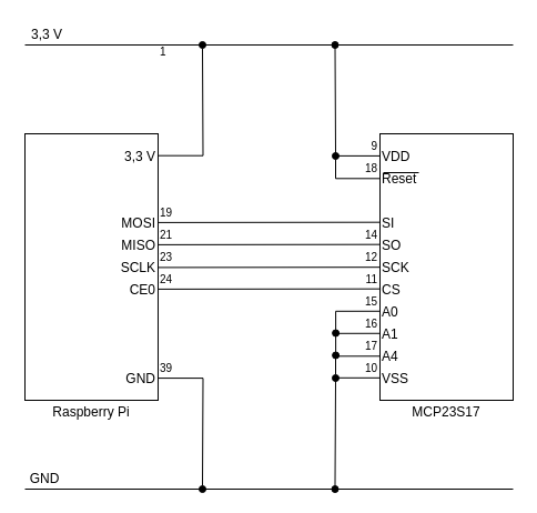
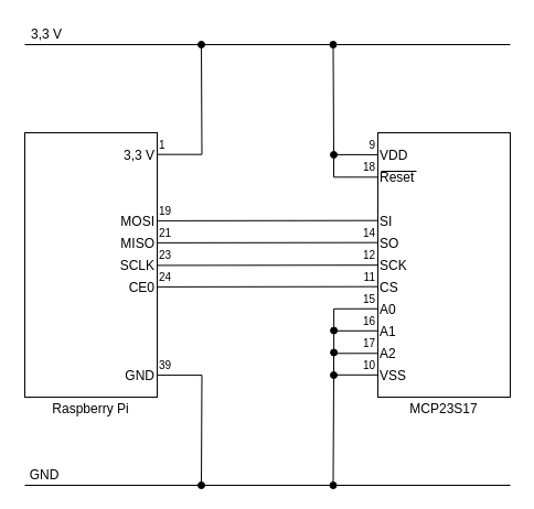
  <mxCell id="0" />
  <mxCell id="1" parent="0" />
  <mxCell id="2" value="" style="rounded=0;whiteSpace=wrap;html=1;" parent="1" vertex="1"><mxGeometry x="22" y="120" width="120" height="240" as="geometry" /></mxCell>
  <mxCell id="3" value="" style="rounded=0;whiteSpace=wrap;html=1;" parent="1" vertex="1"><mxGeometry x="342" y="120" width="120" height="240" as="geometry" /></mxCell>
  <mxCell id="4" value="" style="endArrow=none;html=1;" parent="1" edge="1"><mxGeometry width="50" height="50" relative="1" as="geometry"><mxPoint x="22" y="440" as="sourcePoint" /><mxPoint x="462" y="440" as="targetPoint" /></mxGeometry></mxCell>
  <mxCell id="5" value="" style="endArrow=oval;html=1;exitX=1;exitY=0.917;exitDx=0;exitDy=0;exitPerimeter=0;edgeStyle=orthogonalEdgeStyle;rounded=0;endFill=1;" parent="1" source="2" edge="1"><mxGeometry width="50" height="50" relative="1" as="geometry"><mxPoint x="192" y="380" as="sourcePoint" /><mxPoint x="182" y="440" as="targetPoint" /></mxGeometry></mxCell>
  <mxCell id="6" value="" style="endArrow=none;html=1;" parent="1" edge="1"><mxGeometry width="50" height="50" relative="1" as="geometry"><mxPoint x="22" y="40" as="sourcePoint" /><mxPoint x="462" y="40" as="targetPoint" /></mxGeometry></mxCell>
  <mxCell id="7" value="" style="endArrow=oval;html=1;edgeStyle=orthogonalEdgeStyle;rounded=0;endFill=1;exitX=1.001;exitY=0.082;exitDx=0;exitDy=0;exitPerimeter=0;" parent="1" source="2" edge="1"><mxGeometry width="50" height="50" relative="1" as="geometry"><mxPoint x="152" y="142" as="sourcePoint" /><mxPoint x="182" y="40" as="targetPoint" /></mxGeometry></mxCell>
  <mxCell id="8" value="" style="endArrow=oval;html=1;edgeStyle=orthogonalEdgeStyle;rounded=0;endFill=1;exitX=-0.003;exitY=0.083;exitDx=0;exitDy=0;exitPerimeter=0;" parent="1" source="3" edge="1"><mxGeometry width="50" height="50" relative="1" as="geometry"><mxPoint x="261.81" y="139.966" as="sourcePoint" /><mxPoint x="301.5" y="40" as="targetPoint" /></mxGeometry></mxCell>
  <mxCell id="9" value="" style="endArrow=oval;html=1;exitX=0.002;exitY=0.916;exitDx=0;exitDy=0;exitPerimeter=0;edgeStyle=orthogonalEdgeStyle;rounded=0;endFill=1;" parent="1" source="3" edge="1"><mxGeometry width="50" height="50" relative="1" as="geometry"><mxPoint x="261.81" y="339.966" as="sourcePoint" /><mxPoint x="301.5" y="440" as="targetPoint" /></mxGeometry></mxCell>
  <mxCell id="10" value="" style="endArrow=none;html=1;exitX=1;exitY=0.333;exitDx=0;exitDy=0;exitPerimeter=0;entryX=0.004;entryY=0.332;entryDx=0;entryDy=0;entryPerimeter=0;" parent="1" source="2" target="3" edge="1"><mxGeometry width="50" height="50" relative="1" as="geometry"><mxPoint x="143" y="198" as="sourcePoint" /><mxPoint x="242" y="164.286" as="targetPoint" /></mxGeometry></mxCell>
  <mxCell id="11" value="" style="endArrow=none;html=1;exitX=1;exitY=0.333;exitDx=0;exitDy=0;exitPerimeter=0;entryX=0.004;entryY=0.332;entryDx=0;entryDy=0;entryPerimeter=0;" parent="1" edge="1"><mxGeometry width="50" height="50" relative="1" as="geometry"><mxPoint x="142" y="240.42" as="sourcePoint" /><mxPoint x="342.48" y="240.18" as="targetPoint" /></mxGeometry></mxCell>
  <mxCell id="12" value="" style="endArrow=none;html=1;entryX=-0.003;entryY=0.168;entryDx=0;entryDy=0;entryPerimeter=0;edgeStyle=orthogonalEdgeStyle;rounded=0;endFill=0;startArrow=oval;startFill=1;" parent="1" target="3" edge="1"><mxGeometry width="50" height="50" relative="1" as="geometry"><mxPoint x="302" y="140" as="sourcePoint" /><mxPoint x="282" y="139.444" as="targetPoint" /><Array as="points"><mxPoint x="302" y="160" /></Array></mxGeometry></mxCell>
  <mxCell id="13" value="" style="endArrow=none;html=1;entryX=-0.003;entryY=0.168;entryDx=0;entryDy=0;entryPerimeter=0;edgeStyle=orthogonalEdgeStyle;rounded=0;endFill=0;startArrow=oval;startFill=1;" parent="1" edge="1"><mxGeometry width="50" height="50" relative="1" as="geometry"><mxPoint x="302" y="340" as="sourcePoint" /><mxPoint x="341.556" y="320.278" as="targetPoint" /><Array as="points"><mxPoint x="302" y="320" /></Array></mxGeometry></mxCell>
  <mxCell id="14" value="" style="endArrow=none;html=1;entryX=-0.003;entryY=0.168;entryDx=0;entryDy=0;entryPerimeter=0;edgeStyle=orthogonalEdgeStyle;rounded=0;endFill=0;startArrow=oval;startFill=1;" parent="1" edge="1"><mxGeometry width="50" height="50" relative="1" as="geometry"><mxPoint x="302.111" y="319.5" as="sourcePoint" /><mxPoint x="341.556" y="299.778" as="targetPoint" /><Array as="points"><mxPoint x="302" y="299.5" /></Array></mxGeometry></mxCell>
  <mxCell id="15" value="" style="endArrow=none;html=1;entryX=-0.003;entryY=0.168;entryDx=0;entryDy=0;entryPerimeter=0;edgeStyle=orthogonalEdgeStyle;rounded=0;endFill=0;startArrow=oval;startFill=1;" parent="1" edge="1"><mxGeometry width="50" height="50" relative="1" as="geometry"><mxPoint x="302.111" y="299.5" as="sourcePoint" /><mxPoint x="341.556" y="279.778" as="targetPoint" /><Array as="points"><mxPoint x="302" y="279.5" /></Array></mxGeometry></mxCell>
  <mxCell id="16" value="&lt;p style=&quot;line-height: 100%&quot;&gt;GND&lt;/p&gt;" style="text;html=1;strokeColor=none;fillColor=none;align=right;verticalAlign=middle;whiteSpace=wrap;rounded=0;" parent="1" vertex="1"><mxGeometry x="102" y="330" width="40" height="20" as="geometry" /></mxCell>
  <mxCell id="17" value="&lt;font style=&quot;font-size: 10px ; line-height: 100%&quot;&gt;39&lt;/font&gt;" style="text;html=1;strokeColor=none;fillColor=none;align=left;verticalAlign=bottom;whiteSpace=wrap;rounded=0;spacing=2;" parent="1" vertex="1"><mxGeometry x="142" y="320" width="40" height="20" as="geometry" /></mxCell>
  <mxCell id="18" value="&lt;p style=&quot;line-height: 100%&quot;&gt;SCLK&lt;/p&gt;" style="text;html=1;strokeColor=none;fillColor=none;align=right;verticalAlign=middle;whiteSpace=wrap;rounded=0;" parent="1" vertex="1"><mxGeometry x="102" y="230" width="40" height="20" as="geometry" /></mxCell>
  <mxCell id="19" value="&lt;p style=&quot;line-height: 100%&quot;&gt;MOSI&lt;/p&gt;" style="text;html=1;strokeColor=none;fillColor=none;align=right;verticalAlign=middle;whiteSpace=wrap;rounded=0;" parent="1" vertex="1"><mxGeometry x="102" y="190" width="40" height="20" as="geometry" /></mxCell>
  <mxCell id="20" value="&lt;p style=&quot;line-height: 100%&quot;&gt;3,3 V&lt;/p&gt;" style="text;html=1;strokeColor=none;fillColor=none;align=right;verticalAlign=middle;whiteSpace=wrap;rounded=0;" parent="1" vertex="1"><mxGeometry x="102" y="130" width="40" height="20" as="geometry" /></mxCell>
  <mxCell id="21" value="&lt;font style=&quot;font-size: 10px ; line-height: 100%&quot;&gt;23&lt;/font&gt;" style="text;html=1;strokeColor=none;fillColor=none;align=left;verticalAlign=bottom;whiteSpace=wrap;rounded=0;spacing=2;" parent="1" vertex="1"><mxGeometry x="142" y="220" width="40" height="20" as="geometry" /></mxCell>
  <mxCell id="22" value="&lt;font style=&quot;font-size: 10px ; line-height: 100%&quot;&gt;19&lt;/font&gt;" style="text;html=1;strokeColor=none;fillColor=none;align=left;verticalAlign=bottom;whiteSpace=wrap;rounded=0;spacing=2;" parent="1" vertex="1"><mxGeometry x="142" y="180" width="40" height="20" as="geometry" /></mxCell>
- <mxCell id="23" value="&lt;font style=&quot;font-size: 10px ; line-height: 100%&quot;&gt;1&lt;/font&gt;" style="text;html=1;strokeColor=none;fillColor=none;align=left;verticalAlign=bottom;whiteSpace=wrap;rounded=0;spacing=2;" parent="1" vertex="1"><mxGeometry x="142" y="35" width="40" height="20" as="geometry" /></mxCell>
+ <mxCell id="23" value="&lt;font style=&quot;font-size: 10px ; line-height: 100%&quot;&gt;1&lt;/font&gt;" style="text;html=1;strokeColor=none;fillColor=none;align=left;verticalAlign=bottom;whiteSpace=wrap;rounded=0;spacing=2;" parent="1" vertex="1"><mxGeometry x="142" y="120" width="40" height="20" as="geometry" /></mxCell>
  <mxCell id="24" value="&lt;p style=&quot;line-height: 100%&quot;&gt;VSS&lt;/p&gt;" style="text;html=1;strokeColor=none;fillColor=none;align=left;verticalAlign=middle;whiteSpace=wrap;rounded=0;" parent="1" vertex="1"><mxGeometry x="342.111" y="330" width="40" height="20" as="geometry" /></mxCell>
  <mxCell id="25" value="&lt;font style=&quot;font-size: 10px ; line-height: 100%&quot;&gt;10&lt;/font&gt;" style="text;html=1;strokeColor=none;fillColor=none;align=right;verticalAlign=bottom;whiteSpace=wrap;rounded=0;spacing=2;" parent="1" vertex="1"><mxGeometry x="302" y="320" width="40" height="20" as="geometry" /></mxCell>
- <mxCell id="26" value="&lt;p style=&quot;line-height: 100%&quot;&gt;A4&lt;/p&gt;" style="text;html=1;strokeColor=none;fillColor=none;align=left;verticalAlign=middle;whiteSpace=wrap;rounded=0;" parent="1" vertex="1"><mxGeometry x="342.111" y="310" width="40" height="20" as="geometry" /></mxCell>
+ <mxCell id="26" value="&lt;p style=&quot;line-height: 100%&quot;&gt;A2&lt;/p&gt;" style="text;html=1;strokeColor=none;fillColor=none;align=left;verticalAlign=middle;whiteSpace=wrap;rounded=0;" parent="1" vertex="1"><mxGeometry x="342.111" y="310" width="40" height="20" as="geometry" /></mxCell>
  <mxCell id="27" value="&lt;p style=&quot;line-height: 100%&quot;&gt;A1&lt;/p&gt;" style="text;html=1;strokeColor=none;fillColor=none;align=left;verticalAlign=middle;whiteSpace=wrap;rounded=0;" parent="1" vertex="1"><mxGeometry x="342.111" y="290" width="40" height="20" as="geometry" /></mxCell>
  <mxCell id="28" value="&lt;p style=&quot;line-height: 100%&quot;&gt;A0&lt;/p&gt;" style="text;html=1;strokeColor=none;fillColor=none;align=left;verticalAlign=middle;whiteSpace=wrap;rounded=0;" parent="1" vertex="1"><mxGeometry x="342.111" y="270" width="40" height="20" as="geometry" /></mxCell>
  <mxCell id="29" value="&lt;p style=&quot;line-height: 100%&quot;&gt;SCK&lt;/p&gt;" style="text;html=1;strokeColor=none;fillColor=none;align=left;verticalAlign=middle;whiteSpace=wrap;rounded=0;" parent="1" vertex="1"><mxGeometry x="342.111" y="230" width="40" height="20" as="geometry" /></mxCell>
  <mxCell id="30" value="&lt;p style=&quot;line-height: 100%&quot;&gt;SI&lt;/p&gt;" style="text;html=1;strokeColor=none;fillColor=none;align=left;verticalAlign=middle;whiteSpace=wrap;rounded=0;" parent="1" vertex="1"><mxGeometry x="342.111" y="190" width="40" height="20" as="geometry" /></mxCell>
  <mxCell id="31" value="&lt;p style=&quot;line-height: 100%&quot;&gt;&lt;span&gt;Reset&lt;/span&gt;&lt;br&gt;&lt;/p&gt;" style="text;html=1;strokeColor=none;fillColor=none;align=left;verticalAlign=middle;whiteSpace=wrap;rounded=0;" parent="1" vertex="1"><mxGeometry x="342" y="150" width="40" height="20" as="geometry" /></mxCell>
  <mxCell id="32" value="&lt;p style=&quot;line-height: 100%&quot;&gt;VDD&lt;/p&gt;" style="text;html=1;strokeColor=none;fillColor=none;align=left;verticalAlign=middle;whiteSpace=wrap;rounded=0;" parent="1" vertex="1"><mxGeometry x="342.111" y="130" width="40" height="20" as="geometry" /></mxCell>
  <mxCell id="33" value="&lt;font style=&quot;font-size: 10px ; line-height: 100%&quot;&gt;17&lt;/font&gt;" style="text;html=1;strokeColor=none;fillColor=none;align=right;verticalAlign=bottom;whiteSpace=wrap;rounded=0;spacing=2;" parent="1" vertex="1"><mxGeometry x="302" y="300" width="40" height="20" as="geometry" /></mxCell>
  <mxCell id="34" value="&lt;font style=&quot;font-size: 10px ; line-height: 100%&quot;&gt;16&lt;/font&gt;" style="text;html=1;strokeColor=none;fillColor=none;align=right;verticalAlign=bottom;whiteSpace=wrap;rounded=0;spacing=2;" parent="1" vertex="1"><mxGeometry x="302" y="280" width="40" height="20" as="geometry" /></mxCell>
  <mxCell id="35" value="&lt;font style=&quot;font-size: 10px ; line-height: 100%&quot;&gt;15&lt;/font&gt;" style="text;html=1;strokeColor=none;fillColor=none;align=right;verticalAlign=bottom;whiteSpace=wrap;rounded=0;spacing=2;" parent="1" vertex="1"><mxGeometry x="302" y="260" width="40" height="20" as="geometry" /></mxCell>
  <mxCell id="36" value="&lt;font style=&quot;font-size: 10px ; line-height: 100%&quot;&gt;12&lt;/font&gt;" style="text;html=1;strokeColor=none;fillColor=none;align=right;verticalAlign=bottom;whiteSpace=wrap;rounded=0;spacing=2;" parent="1" vertex="1"><mxGeometry x="302" y="220" width="40" height="20" as="geometry" /></mxCell>
  <mxCell id="37" value="&lt;font style=&quot;font-size: 10px ; line-height: 100%&quot;&gt;18&lt;/font&gt;" style="text;html=1;strokeColor=none;fillColor=none;align=right;verticalAlign=bottom;whiteSpace=wrap;rounded=0;spacing=2;" parent="1" vertex="1"><mxGeometry x="302" y="139.833" width="40" height="20" as="geometry" /></mxCell>
  <mxCell id="38" value="&lt;font style=&quot;font-size: 10px ; line-height: 100%&quot;&gt;9&lt;br&gt;&lt;/font&gt;" style="text;html=1;strokeColor=none;fillColor=none;align=right;verticalAlign=bottom;whiteSpace=wrap;rounded=0;spacing=2;" parent="1" vertex="1"><mxGeometry x="302" y="119.833" width="40" height="20" as="geometry" /></mxCell>
  <mxCell id="39" value="" style="endArrow=none;html=1;" parent="1" edge="1"><mxGeometry width="50" height="50" relative="1" as="geometry"><mxPoint x="377" y="155" as="sourcePoint" /><mxPoint x="345" y="155" as="targetPoint" /></mxGeometry></mxCell>
  <mxCell id="40" value="&lt;p style=&quot;line-height: 100%&quot;&gt;GND&lt;/p&gt;" style="text;html=1;strokeColor=none;fillColor=none;align=center;verticalAlign=middle;whiteSpace=wrap;rounded=0;" parent="1" vertex="1"><mxGeometry x="20" y="420" width="40" height="20" as="geometry" /></mxCell>
  <mxCell id="41" value="&lt;p style=&quot;line-height: 100%&quot;&gt;3,3 V&lt;/p&gt;" style="text;html=1;strokeColor=none;fillColor=none;align=center;verticalAlign=middle;whiteSpace=wrap;rounded=0;" parent="1" vertex="1"><mxGeometry x="22" y="20" width="40" height="20" as="geometry" /></mxCell>
  <mxCell id="42" value="&lt;p style=&quot;line-height: 100%&quot;&gt;Raspberry Pi&lt;/p&gt;" style="text;html=1;strokeColor=none;fillColor=none;align=center;verticalAlign=middle;whiteSpace=wrap;rounded=0;" parent="1" vertex="1"><mxGeometry x="22" y="360" width="120" height="20" as="geometry" /></mxCell>
  <mxCell id="43" value="&lt;p style=&quot;line-height: 100%&quot;&gt;MCP23S17&lt;/p&gt;" style="text;html=1;strokeColor=none;fillColor=none;align=center;verticalAlign=middle;whiteSpace=wrap;rounded=0;" parent="1" vertex="1"><mxGeometry x="342" y="360" width="120" height="20" as="geometry" /></mxCell>
  <mxCell id="44" value="" style="endArrow=none;html=1;exitX=1;exitY=0.333;exitDx=0;exitDy=0;exitPerimeter=0;entryX=0.004;entryY=0.332;entryDx=0;entryDy=0;entryPerimeter=0;" edge="1" parent="1"><mxGeometry width="50" height="50" relative="1" as="geometry"><mxPoint x="142" y="219.92" as="sourcePoint" /><mxPoint x="342.48" y="219.68" as="targetPoint" /></mxGeometry></mxCell>
  <mxCell id="45" value="" style="endArrow=none;html=1;exitX=1;exitY=0.333;exitDx=0;exitDy=0;exitPerimeter=0;entryX=0.004;entryY=0.332;entryDx=0;entryDy=0;entryPerimeter=0;" edge="1" parent="1"><mxGeometry width="50" height="50" relative="1" as="geometry"><mxPoint x="142" y="259.92" as="sourcePoint" /><mxPoint x="342.48" y="259.68" as="targetPoint" /></mxGeometry></mxCell>
  <mxCell id="46" value="&lt;p style=&quot;line-height: 100%&quot;&gt;MISO&lt;/p&gt;" style="text;html=1;strokeColor=none;fillColor=none;align=right;verticalAlign=middle;whiteSpace=wrap;rounded=0;" vertex="1" parent="1"><mxGeometry x="102" y="210" width="40" height="20" as="geometry" /></mxCell>
  <mxCell id="47" value="&lt;p style=&quot;line-height: 100%&quot;&gt;CE0&lt;/p&gt;" style="text;html=1;strokeColor=none;fillColor=none;align=right;verticalAlign=middle;whiteSpace=wrap;rounded=0;" vertex="1" parent="1"><mxGeometry x="102" y="250" width="40" height="20" as="geometry" /></mxCell>
  <mxCell id="48" value="&lt;p style=&quot;line-height: 100%&quot;&gt;SO&lt;/p&gt;" style="text;html=1;strokeColor=none;fillColor=none;align=left;verticalAlign=middle;whiteSpace=wrap;rounded=0;" vertex="1" parent="1"><mxGeometry x="342.111" y="210" width="40" height="20" as="geometry" /></mxCell>
  <mxCell id="49" value="&lt;p style=&quot;line-height: 100%&quot;&gt;CS&lt;/p&gt;" style="text;html=1;strokeColor=none;fillColor=none;align=left;verticalAlign=middle;whiteSpace=wrap;rounded=0;" vertex="1" parent="1"><mxGeometry x="342.111" y="250" width="40" height="20" as="geometry" /></mxCell>
  <mxCell id="50" value="&lt;font style=&quot;font-size: 10px ; line-height: 100%&quot;&gt;21&lt;/font&gt;" style="text;html=1;strokeColor=none;fillColor=none;align=left;verticalAlign=bottom;whiteSpace=wrap;rounded=0;spacing=2;" vertex="1" parent="1"><mxGeometry x="142" y="200" width="40" height="20" as="geometry" /></mxCell>
  <mxCell id="51" value="&lt;font style=&quot;font-size: 10px ; line-height: 100%&quot;&gt;24&lt;/font&gt;" style="text;html=1;strokeColor=none;fillColor=none;align=left;verticalAlign=bottom;whiteSpace=wrap;rounded=0;spacing=2;" vertex="1" parent="1"><mxGeometry x="142" y="240" width="40" height="20" as="geometry" /></mxCell>
  <mxCell id="52" value="&lt;font style=&quot;font-size: 10px ; line-height: 100%&quot;&gt;14&lt;/font&gt;" style="text;html=1;strokeColor=none;fillColor=none;align=right;verticalAlign=bottom;whiteSpace=wrap;rounded=0;spacing=2;" vertex="1" parent="1"><mxGeometry x="302" y="199.833" width="40" height="20" as="geometry" /></mxCell>
  <mxCell id="53" value="&lt;font style=&quot;font-size: 10px ; line-height: 100%&quot;&gt;11&lt;/font&gt;" style="text;html=1;strokeColor=none;fillColor=none;align=right;verticalAlign=bottom;whiteSpace=wrap;rounded=0;spacing=2;" vertex="1" parent="1"><mxGeometry x="302" y="239.833" width="40" height="20" as="geometry" /></mxCell>
